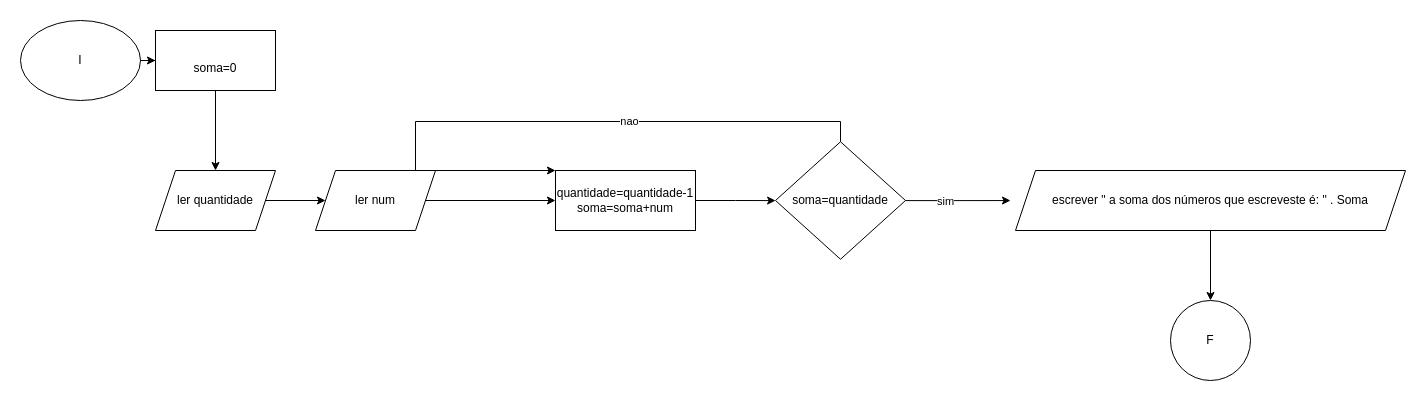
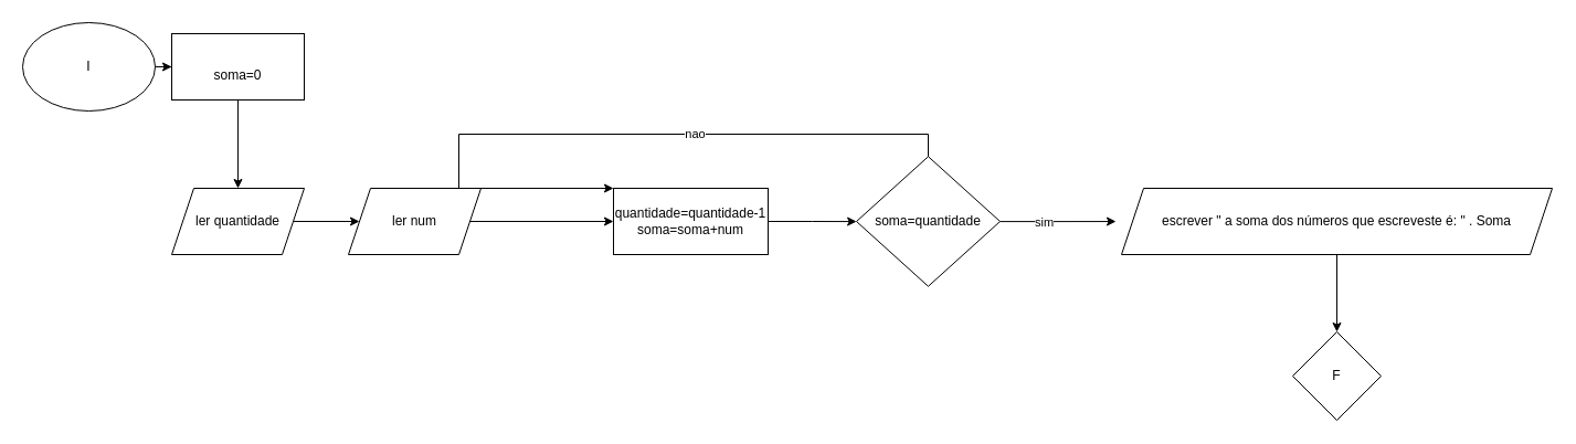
  <mxCell id="0" />
  <mxCell id="1" parent="0" />
  <mxCell id="2" value="" style="edgeStyle=orthogonalEdgeStyle;rounded=0;orthogonalLoop=1;jettySize=auto;html=1;" edge="1" parent="1" source="3" target="5"><mxGeometry relative="1" as="geometry" /></mxCell>
  <mxCell id="3" value="I" style="ellipse;whiteSpace=wrap;html=1;" vertex="1" parent="1"><mxGeometry x="20" y="20" width="120" height="80" as="geometry" /></mxCell>
  <mxCell id="4" value="" style="edgeStyle=orthogonalEdgeStyle;rounded=0;orthogonalLoop=1;jettySize=auto;html=1;" edge="1" parent="1" source="5" target="7"><mxGeometry relative="1" as="geometry" /></mxCell>
  <mxCell id="5" value="&lt;br&gt;&lt;div&gt;soma=0&lt;/div&gt;" style="whiteSpace=wrap;html=1;" vertex="1" parent="1"><mxGeometry x="155" y="30" width="120" height="60" as="geometry" /></mxCell>
  <mxCell id="6" value="" style="edgeStyle=orthogonalEdgeStyle;rounded=0;orthogonalLoop=1;jettySize=auto;html=1;" edge="1" parent="1" source="7" target="9"><mxGeometry relative="1" as="geometry" /></mxCell>
  <mxCell id="7" value="ler quantidade" style="shape=parallelogram;perimeter=parallelogramPerimeter;whiteSpace=wrap;html=1;fixedSize=1;" vertex="1" parent="1"><mxGeometry x="155" y="170" width="120" height="60" as="geometry" /></mxCell>
  <mxCell id="8" value="" style="edgeStyle=orthogonalEdgeStyle;rounded=0;orthogonalLoop=1;jettySize=auto;html=1;" edge="1" parent="1" source="9" target="11"><mxGeometry relative="1" as="geometry" /></mxCell>
  <mxCell id="9" value="ler num" style="shape=parallelogram;perimeter=parallelogramPerimeter;whiteSpace=wrap;html=1;fixedSize=1;" vertex="1" parent="1"><mxGeometry x="315" y="170" width="120" height="60" as="geometry" /></mxCell>
  <mxCell id="10" value="" style="edgeStyle=orthogonalEdgeStyle;rounded=0;orthogonalLoop=1;jettySize=auto;html=1;" edge="1" parent="1" source="11" target="16"><mxGeometry relative="1" as="geometry" /></mxCell>
  <mxCell id="11" value="quantidade=quantidade-1&lt;div&gt;soma=soma+num&lt;/div&gt;" style="whiteSpace=wrap;html=1;" vertex="1" parent="1"><mxGeometry x="555" y="170" width="140" height="60" as="geometry" /></mxCell>
  <mxCell id="12" style="edgeStyle=orthogonalEdgeStyle;rounded=0;orthogonalLoop=1;jettySize=auto;html=1;entryX=0;entryY=0;entryDx=0;entryDy=0;" edge="1" parent="1" source="16" target="11"><mxGeometry relative="1" as="geometry"><Array as="points"><mxPoint x="840" y="121" /><mxPoint x="415" y="121" /><mxPoint x="415" y="170" /></Array></mxGeometry></mxCell>
  <mxCell id="13" value="nao" style="edgeLabel;html=1;align=center;verticalAlign=middle;resizable=0;points=[];" vertex="1" connectable="0" parent="12"><mxGeometry x="-0.27" y="-1" relative="1" as="geometry"><mxPoint as="offset" /></mxGeometry></mxCell>
  <mxCell id="14" value="" style="edgeStyle=orthogonalEdgeStyle;rounded=0;orthogonalLoop=1;jettySize=auto;html=1;" edge="1" parent="1" source="16"><mxGeometry relative="1" as="geometry"><mxPoint x="1010" y="200.053" as="targetPoint" /></mxGeometry></mxCell>
  <mxCell id="15" value="sim" style="edgeLabel;html=1;align=center;verticalAlign=middle;resizable=0;points=[];" vertex="1" connectable="0" parent="14"><mxGeometry x="-0.237" relative="1" as="geometry"><mxPoint as="offset" /></mxGeometry></mxCell>
  <mxCell id="16" value="soma=quantidade" style="rhombus;whiteSpace=wrap;html=1;" vertex="1" parent="1"><mxGeometry x="775" y="141.25" width="130" height="117.5" as="geometry" /></mxCell>
  <mxCell id="17" value="" style="edgeStyle=orthogonalEdgeStyle;rounded=0;orthogonalLoop=1;jettySize=auto;html=1;" edge="1" parent="1" source="18" target="19"><mxGeometry relative="1" as="geometry" /></mxCell>
  <mxCell id="18" value="escrever &quot; a soma dos números que escreveste é: &quot; . Soma" style="shape=parallelogram;perimeter=parallelogramPerimeter;whiteSpace=wrap;html=1;fixedSize=1;" vertex="1" parent="1"><mxGeometry x="1015" y="170" width="390" height="60" as="geometry" /></mxCell>
- <mxCell id="19" value="F" style="ellipse;whiteSpace=wrap;html=1;" vertex="1" parent="1"><mxGeometry x="1170" y="300" width="80" height="80" as="geometry" /></mxCell>
+ <mxCell id="19" value="F" style="rhombus;whiteSpace=wrap;html=1;" vertex="1" parent="1"><mxGeometry x="1170" y="300" width="80" height="80" as="geometry" /></mxCell>
